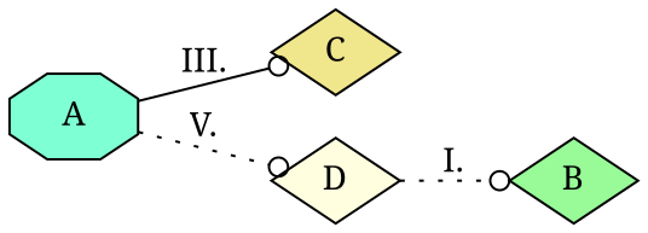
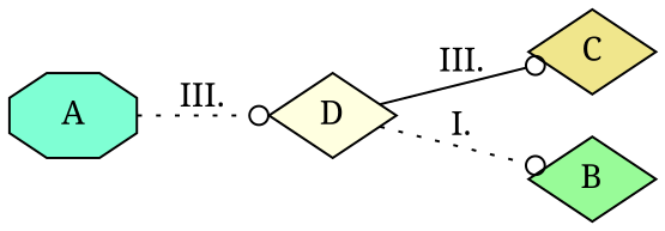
  digraph {
    fontname="Noto Serif"
    rankdir=LR
    node [fontname="Noto Serif" shape=diamond style=filled]
    edge [arrowhead=odot fontname="Noto Serif" style=dotted]
    A [fillcolor=aquamarine shape=octagon]
    C [fillcolor=khaki]
    D [fillcolor=lightyellow]
    B [fillcolor=palegreen]
-   A -> C [label="III." style=solid]
-   A -> D [label="V."]
+   D -> C [label="III." style=solid]
+   A -> D [label="III."]
    D -> B [label="I."]
  }
